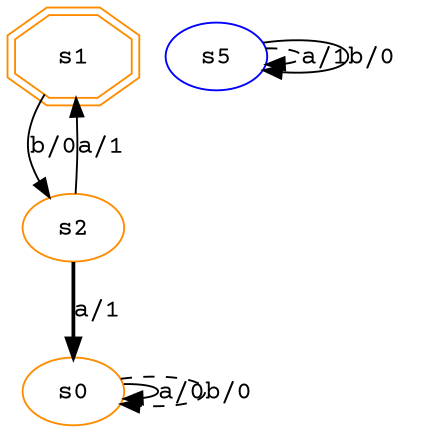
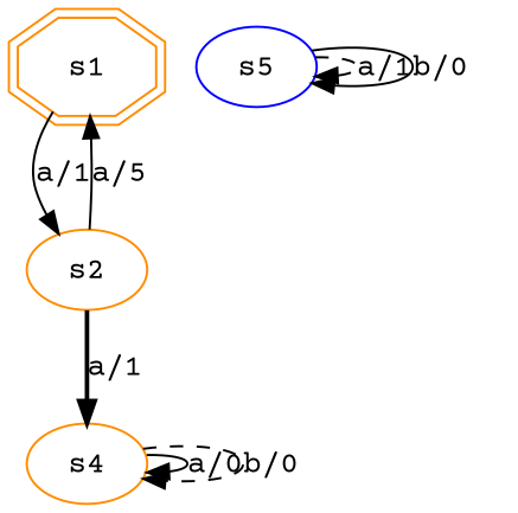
  digraph {
    fontname="Courier Prime"
    node [color=darkorange fontname="Courier Prime"]
    edge [fontname="Courier Prime" style=solid]
    s1 [shape=doubleoctagon]
    s2
-   s4 [label=s0]
+   s4
    s5 [color=blue]
-   s1 -> s2 [label="b/0"]
-   s2 -> s1 [label="a/1"]
+   s1 -> s2 [label="a/1"]
+   s2 -> s1 [label="a/5"]
    s2 -> s4 [label="a/1" style=bold]
    s4 -> s4 [label="a/0"]
    s4 -> s4 [label="b/0" style=dashed]
    s5 -> s5 [label="a/1" style=dashed]
    s5 -> s5 [label="b/0"]
  }
